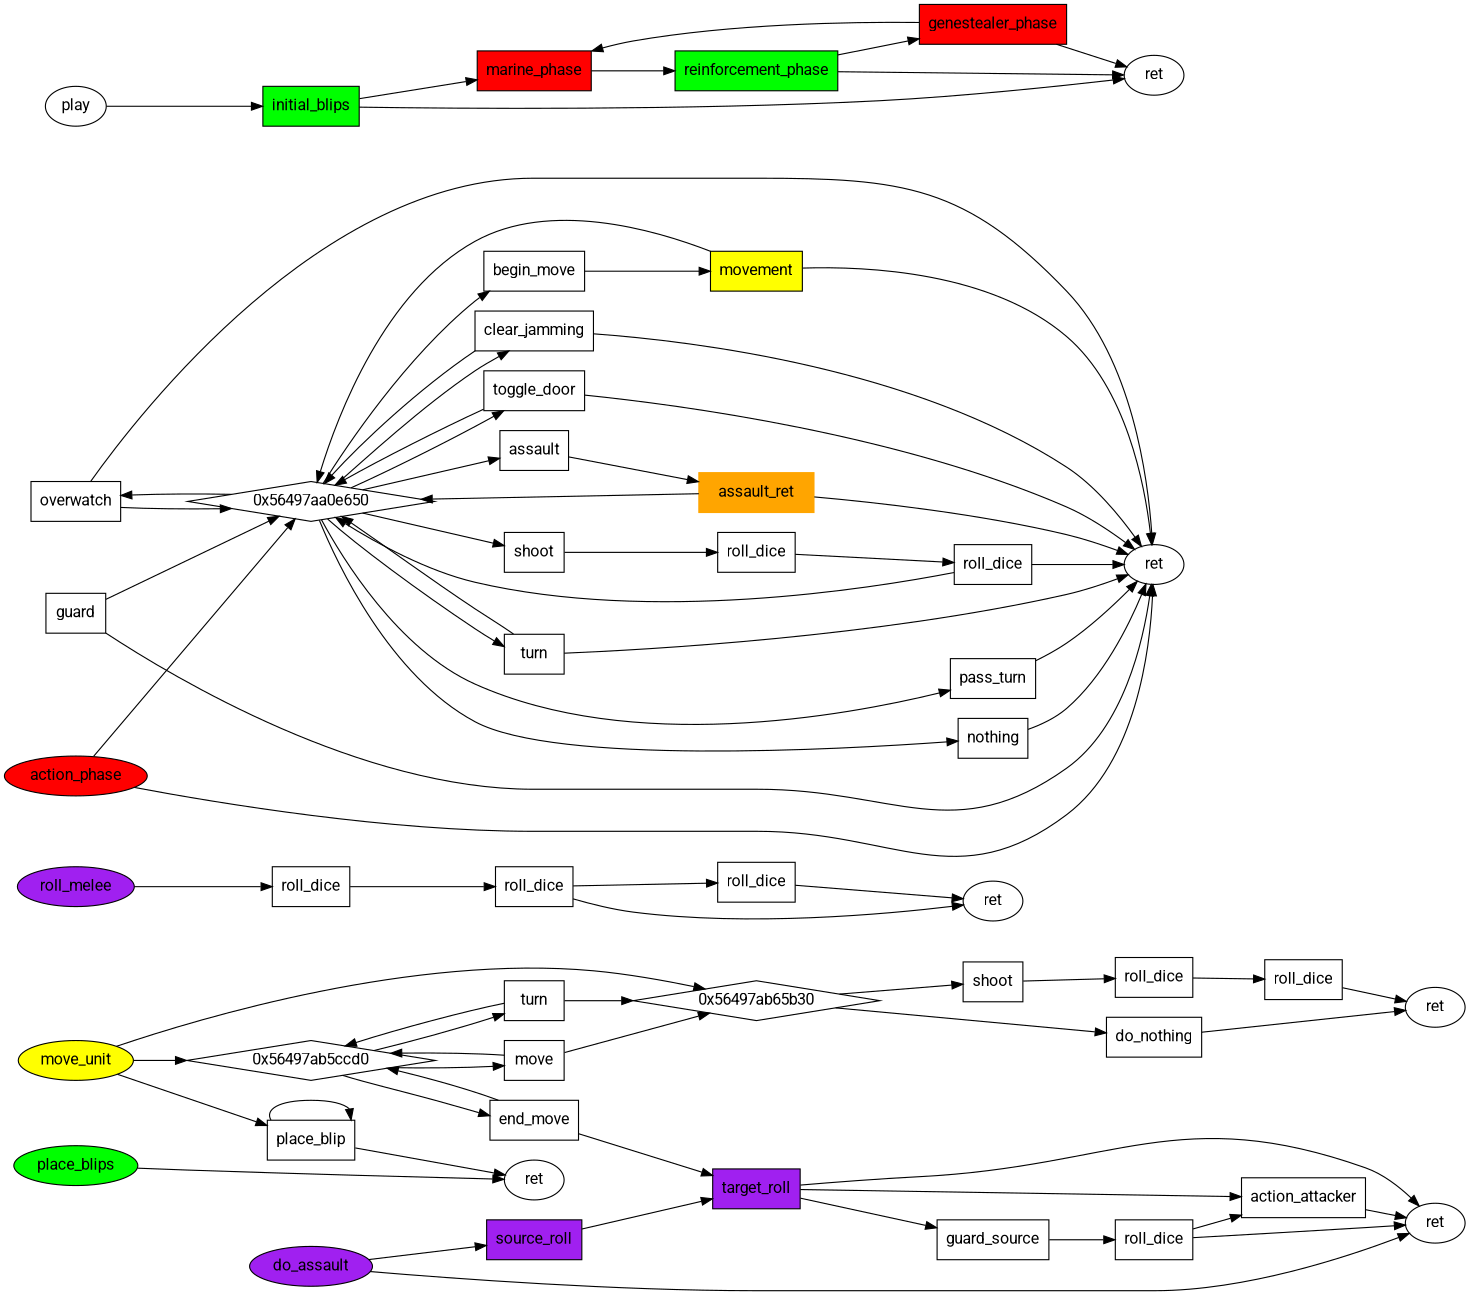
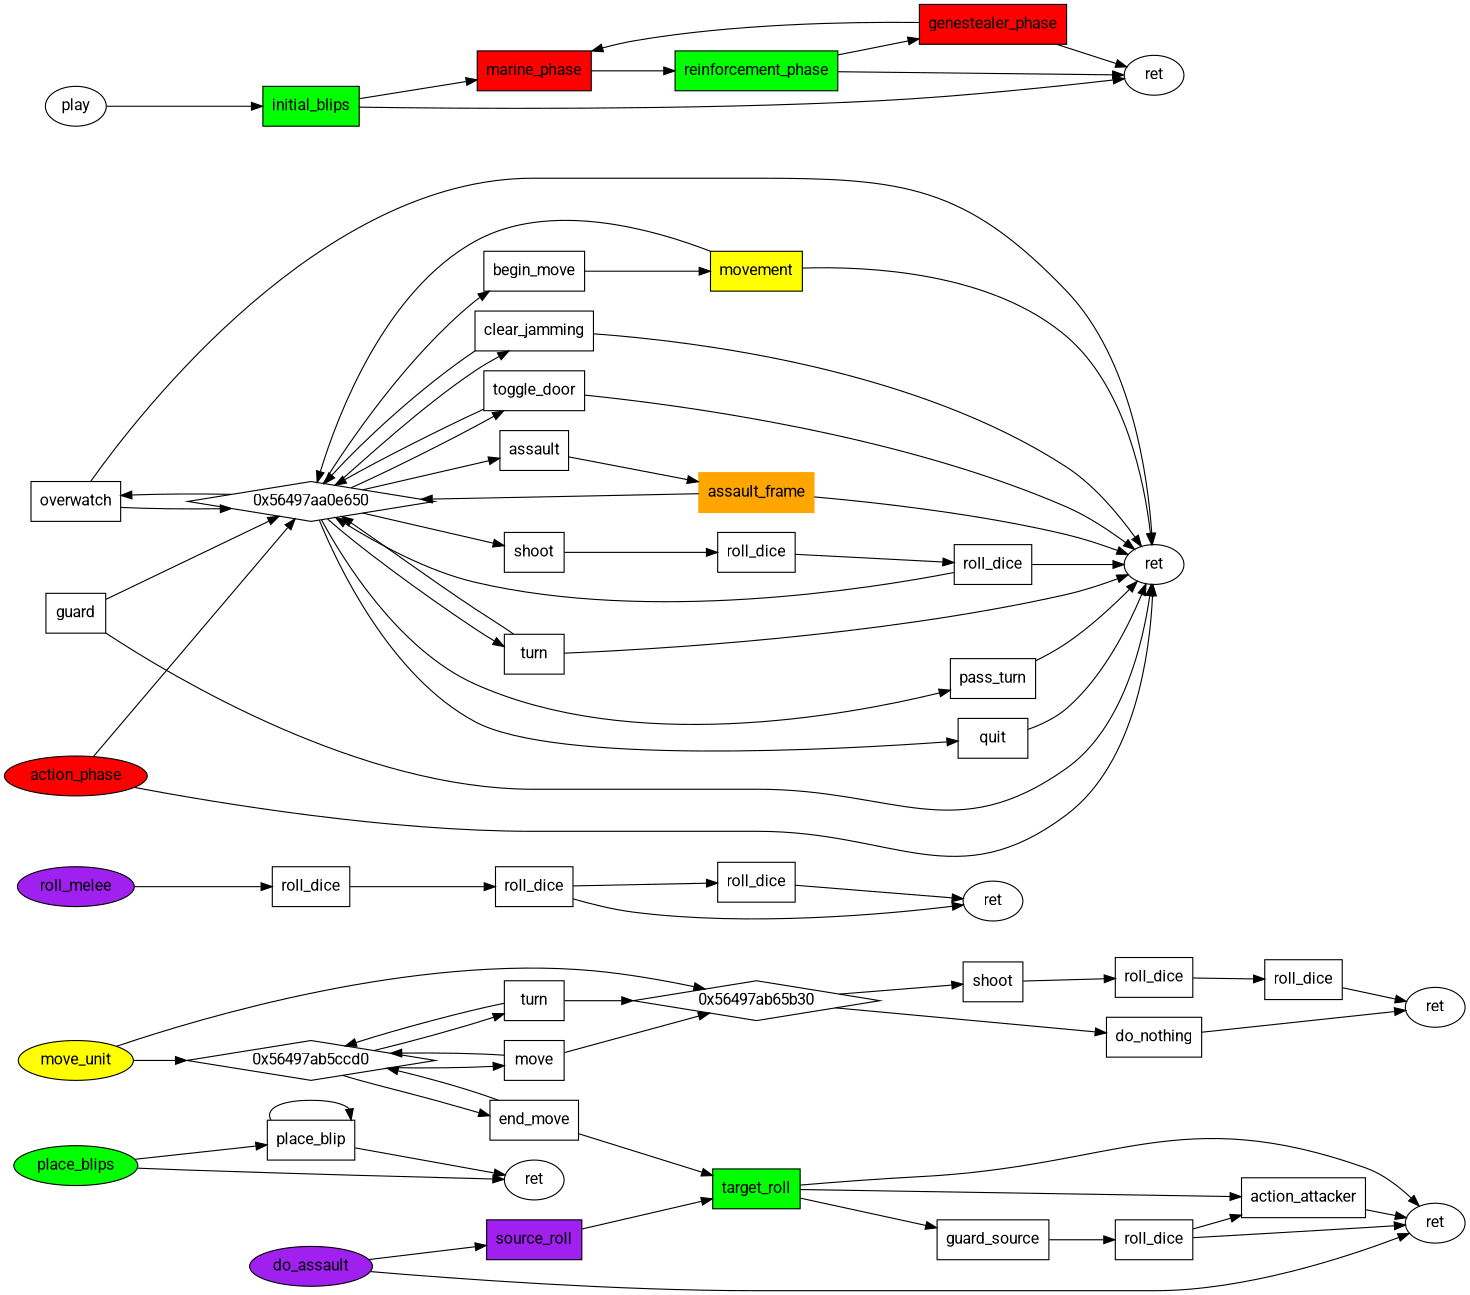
  digraph {
    fontname=Roboto
    rankdir=LR
    node [fontname=Roboto shape=box style=solid]
    edge [fontname=Roboto]
    n1 [fillcolor=yellow label=move_unit shape=ellipse style=filled]
    "0x56497ab65b30" [shape=diamond]
    "0x56497ab5ccd0" [shape=diamond]
    n4 [label=shoot]
    n5 [label=do_nothing]
    n6 [label=turn]
    n7 [label=move]
    n8 [label=end_move]
    n9 [label=roll_dice]
    n10 [label=ret shape=ellipse]
-   n11 [fillcolor=purple label=target_roll style=filled]
+   n11 [fillcolor=green label=target_roll style=filled]
    n12 [label=roll_dice]
    n13 [label=roll_dice]
    n14 [label=roll_dice]
    n15 [label=roll_dice]
    n16 [label=ret shape=ellipse]
    n17 [fillcolor=purple label=roll_melee shape=ellipse style=filled]
    n18 [fillcolor=purple label=do_assault shape=ellipse style=filled]
    n19 [label=ret shape=ellipse]
    n20 [fillcolor=purple label=source_roll style=filled]
    n21 [label=action_attacker]
    n22 [label=guard_source]
    n23 [label=roll_dice]
    n24 [fillcolor=green label=place_blips shape=ellipse style=filled]
    n25 [label=place_blip]
    n26 [label=ret shape=ellipse]
    n27 [label=overwatch]
    "0x56497aa0e650" [shape=diamond]
    n29 [label=ret shape=ellipse]
    n30 [label=assault]
    n31 [label=begin_move]
    n32 [label=turn]
    n33 [label=pass_turn]
-   n34 [label=nothing]
+   n34 [label=quit]
    n35 [label=shoot]
    n36 [label=clear_jamming]
    n37 [label=toggle_door]
-   n38 [color=orange label=assault_ret style=filled]
+   n38 [color=orange label=assault_frame style=filled]
    n39 [label=guard]
    n40 [fillcolor=yellow label=movement style=filled]
    n41 [label=roll_dice]
    n42 [label=roll_dice]
    n43 [fillcolor=red label=action_phase shape=ellipse style=filled]
    n44 [fillcolor=red label=marine_phase style=filled]
    n45 [fillcolor=green label=reinforcement_phase style=filled]
    n46 [fillcolor=red label=genestealer_phase style=filled]
    n47 [label=ret shape=ellipse]
    n48 [fillcolor=green label=initial_blips style=filled]
    n49 [label=play shape=ellipse]
    n1 -> "0x56497ab65b30"
    n1 -> "0x56497ab5ccd0"
    "0x56497ab65b30" -> n4
    "0x56497ab65b30" -> n5
    "0x56497ab5ccd0" -> n6
    "0x56497ab5ccd0" -> n7
    "0x56497ab5ccd0" -> n8
    n4 -> n9
    n5 -> n10
    n6 -> "0x56497ab65b30"
    n6 -> "0x56497ab5ccd0"
    n7 -> "0x56497ab65b30"
    n7 -> "0x56497ab5ccd0"
    n8 -> "0x56497ab5ccd0"
    n8 -> n11
    n9 -> n12
    n11 -> n19
    n11 -> n21
    n11 -> n22
    n12 -> n10
    n13 -> n14
    n14 -> n15
    n14 -> n16
    n15 -> n16
    n17 -> n13
    n18 -> n19
    n18 -> n20
    n20 -> n11
    n21 -> n19
    n22 -> n23
    n23 -> n19
    n23 -> n21
-   n1 -> n25
+   n24 -> n25
    n24 -> n26
    n25 -> n25
    n25 -> n26
    n27 -> "0x56497aa0e650"
    n27 -> n29
    "0x56497aa0e650" -> n27
    "0x56497aa0e650" -> n30
    "0x56497aa0e650" -> n31
    "0x56497aa0e650" -> n32
    "0x56497aa0e650" -> n33
    "0x56497aa0e650" -> n34
    "0x56497aa0e650" -> n35
    "0x56497aa0e650" -> n36
    "0x56497aa0e650" -> n37
    n30 -> n38
    n31 -> n40
    n32 -> "0x56497aa0e650"
    n32 -> n29
    n33 -> n29
    n34 -> n29
    n35 -> n41
    n36 -> "0x56497aa0e650"
    n36 -> n29
    n37 -> "0x56497aa0e650"
    n37 -> n29
    n38 -> "0x56497aa0e650"
    n38 -> n29
    n39 -> "0x56497aa0e650"
    n39 -> n29
    n40 -> "0x56497aa0e650"
    n40 -> n29
    n41 -> n42
    n42 -> "0x56497aa0e650"
    n42 -> n29
    n43 -> "0x56497aa0e650"
    n43 -> n29
    n44 -> n45
    n45 -> n46
    n45 -> n47
    n46 -> n44
    n46 -> n47
    n48 -> n44
    n48 -> n47
    n49 -> n48
  }
